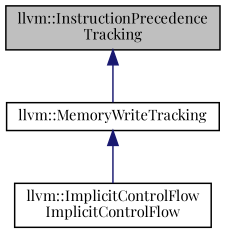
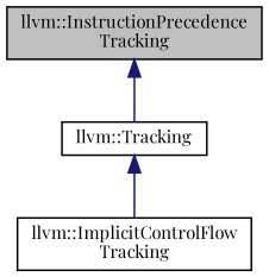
  digraph {
    fontname="Playfair Display"
    node [color=black fontname="Playfair Display" fontsize=10 shape=box]
    edge [color=midnightblue dir=back fontname="Playfair Display" fontsize=10 labelfontname=Helvetica labelfontsize=10 style=solid]
    n1 [fillcolor=grey75 fontcolor=black height=0.2 label="llvm::InstructionPrecedence\lTracking" style=filled width=0.4]
-   n2 [height=0.2 label="llvm::MemoryWriteTracking" width=0.4]
-   n3 [height=0.2 label="llvm::ImplicitControlFlow\lImplicitControlFlow" width=0.4]
+   n2 [height=0.2 label="llvm::Tracking" width=0.4]
+   n3 [height=0.2 label="llvm::ImplicitControlFlow\lTracking" width=0.4]
    n1 -> n2
    n2 -> n3
  }
